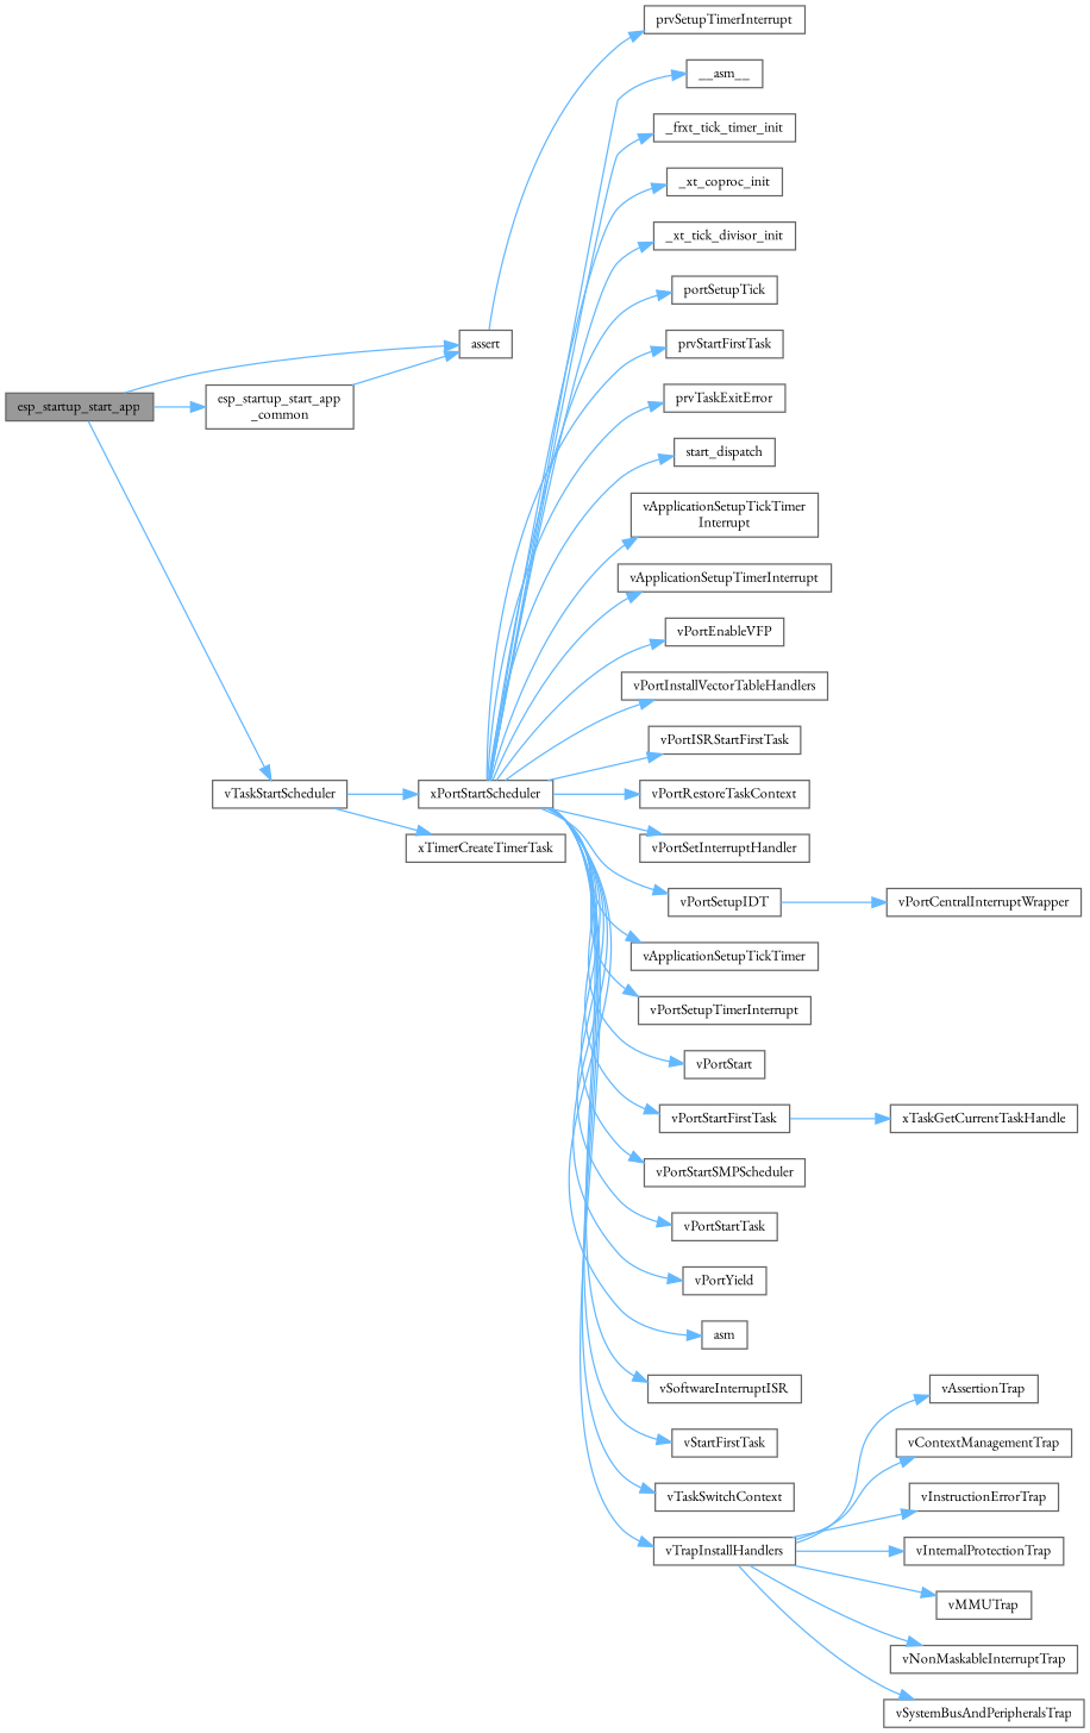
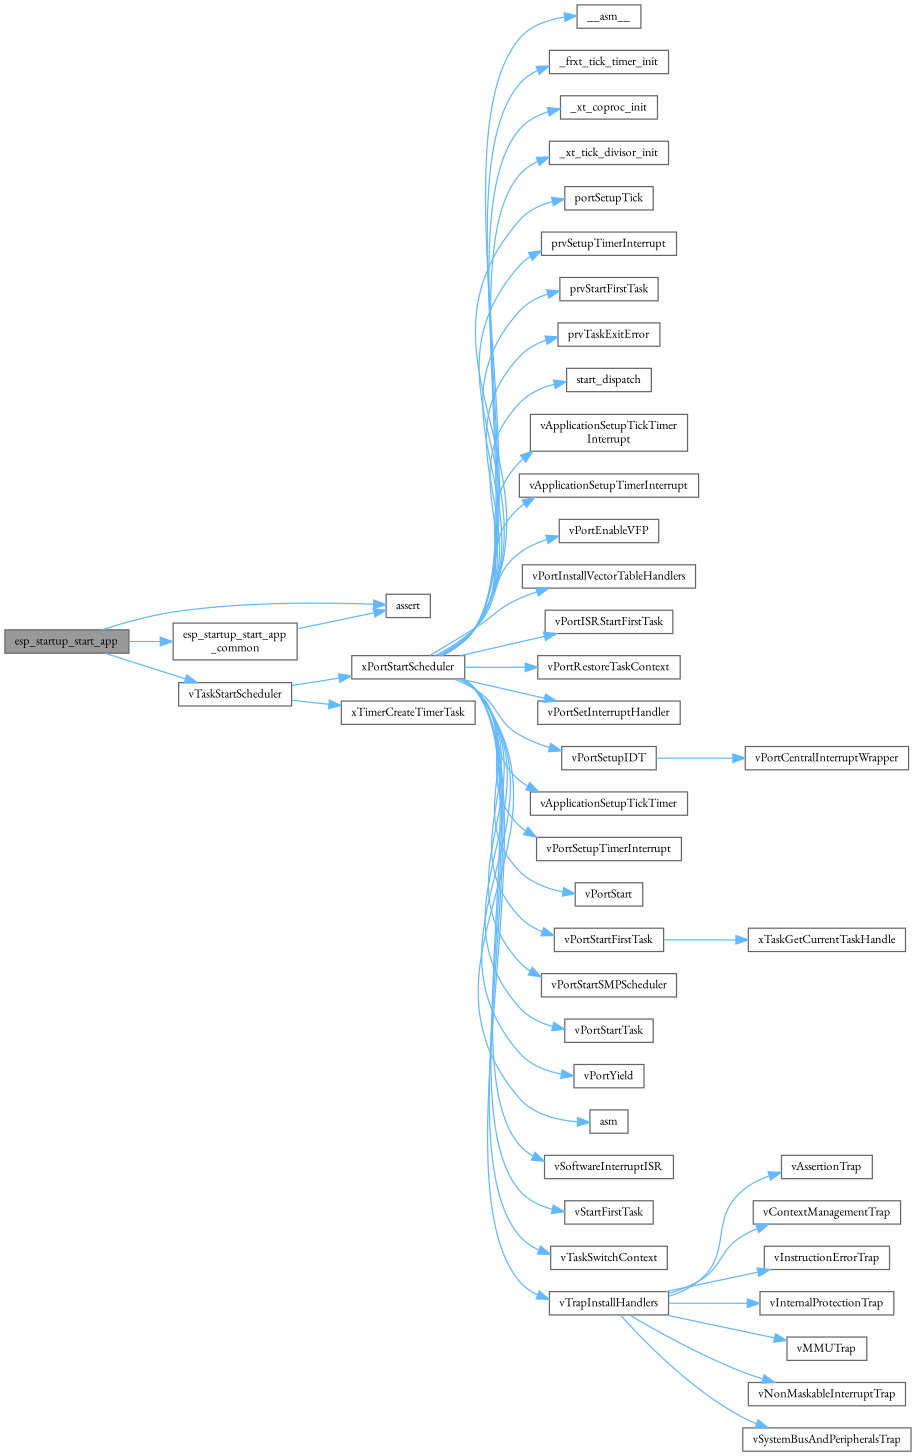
  digraph {
    fontname="EB Garamond"
    rankdir=LR
    node [color=grey40 fillcolor=white fontname="EB Garamond" fontsize=10 shape=box style=filled]
    edge [color=steelblue1 fontname="EB Garamond" fontsize=10 labelfontname=Helvetica labelfontsize=10 style=solid]
    n1 [color=gray40 fillcolor=grey60 fontcolor=black height=0.2 label=esp_startup_start_app width=0.4]
    n2 [height=0.2 label=assert width=0.4]
    n3 [height=0.2 label="esp_startup_start_app\l_common" width=0.4]
    n4 [height=0.2 label=vTaskStartScheduler width=0.4]
    n5 [height=0.2 label=xPortStartScheduler width=0.4]
    n6 [height=0.2 label=xTimerCreateTimerTask width=0.4]
    n7 [height=0.2 label=__asm__ width=0.4]
    n8 [height=0.2 label=_frxt_tick_timer_init width=0.4]
    n9 [height=0.2 label=_xt_coproc_init width=0.4]
    n10 [height=0.2 label=_xt_tick_divisor_init width=0.4]
    n11 [height=0.2 label=portSetupTick width=0.4]
    n12 [height=0.2 label=prvSetupTimerInterrupt width=0.4]
    n13 [height=0.2 label=prvStartFirstTask width=0.4]
    n14 [height=0.2 label=prvTaskExitError width=0.4]
    n15 [height=0.2 label=start_dispatch width=0.4]
    n16 [height=0.2 label="vApplicationSetupTickTimer\lInterrupt" width=0.4]
    n17 [height=0.2 label=vApplicationSetupTimerInterrupt width=0.4]
    n18 [height=0.2 label=vPortEnableVFP width=0.4]
    n19 [height=0.2 label=vPortInstallVectorTableHandlers width=0.4]
    n20 [height=0.2 label=vPortISRStartFirstTask width=0.4]
    n21 [height=0.2 label=vPortRestoreTaskContext width=0.4]
    n22 [height=0.2 label=vPortSetInterruptHandler width=0.4]
    n23 [height=0.2 label=vPortSetupIDT width=0.4]
    n24 [height=0.2 label=vApplicationSetupTickTimer width=0.4]
    n25 [height=0.2 label=vPortSetupTimerInterrupt width=0.4]
    n26 [height=0.2 label=vPortStart width=0.4]
    n27 [height=0.2 label=vPortStartFirstTask width=0.4]
    n28 [height=0.2 label=vPortStartSMPScheduler width=0.4]
    n29 [height=0.2 label=vPortStartTask width=0.4]
    n30 [height=0.2 label=vPortYield width=0.4]
    n31 [height=0.2 label=asm width=0.4]
    n32 [height=0.2 label=vSoftwareInterruptISR width=0.4]
    n33 [height=0.2 label=vStartFirstTask width=0.4]
    n34 [height=0.2 label=vTaskSwitchContext width=0.4]
    n35 [height=0.2 label=vTrapInstallHandlers width=0.4]
    n36 [height=0.2 label=vPortCentralInterruptWrapper width=0.4]
    n37 [height=0.2 label=xTaskGetCurrentTaskHandle width=0.4]
    n38 [height=0.2 label=vAssertionTrap width=0.4]
    n39 [height=0.2 label=vContextManagementTrap width=0.4]
    n40 [height=0.2 label=vInstructionErrorTrap width=0.4]
    n41 [height=0.2 label=vInternalProtectionTrap width=0.4]
    n42 [height=0.2 label=vMMUTrap width=0.4]
    n43 [height=0.2 label=vNonMaskableInterruptTrap width=0.4]
    n44 [height=0.2 label=vSystemBusAndPeripheralsTrap width=0.4]
    n1 -> n2
    n1 -> n3
    n1 -> n4
    n3 -> n2
    n4 -> n5
    n4 -> n6
    n5 -> n7
    n5 -> n8
    n5 -> n9
    n5 -> n10
    n5 -> n11
-   n2 -> n12
+   n5 -> n12
    n5 -> n13
    n5 -> n14
    n5 -> n15
    n5 -> n16
    n5 -> n17
    n5 -> n18
    n5 -> n19
    n5 -> n20
    n5 -> n21
    n5 -> n22
    n5 -> n23
    n5 -> n24
    n5 -> n25
    n5 -> n26
    n5 -> n27
    n5 -> n28
    n5 -> n29
    n5 -> n30
    n5 -> n31
    n5 -> n32
    n5 -> n33
    n5 -> n34
    n5 -> n35
    n23 -> n36
    n27 -> n37
    n35 -> n38
    n35 -> n39
    n35 -> n40
    n35 -> n41
    n35 -> n42
    n35 -> n43
    n35 -> n44
  }
